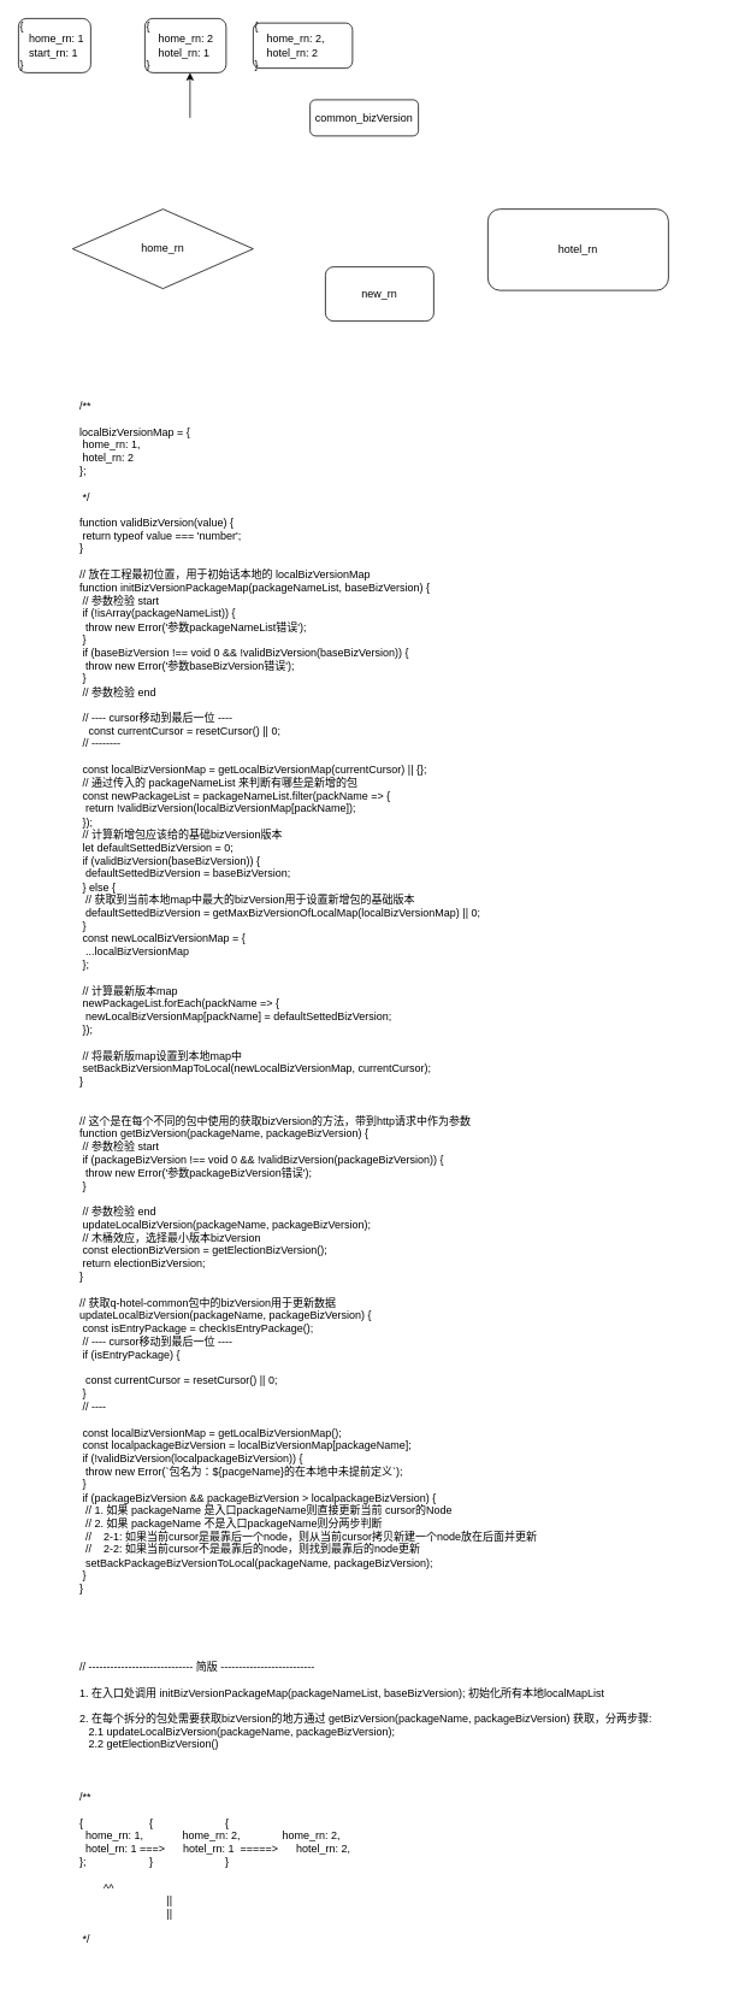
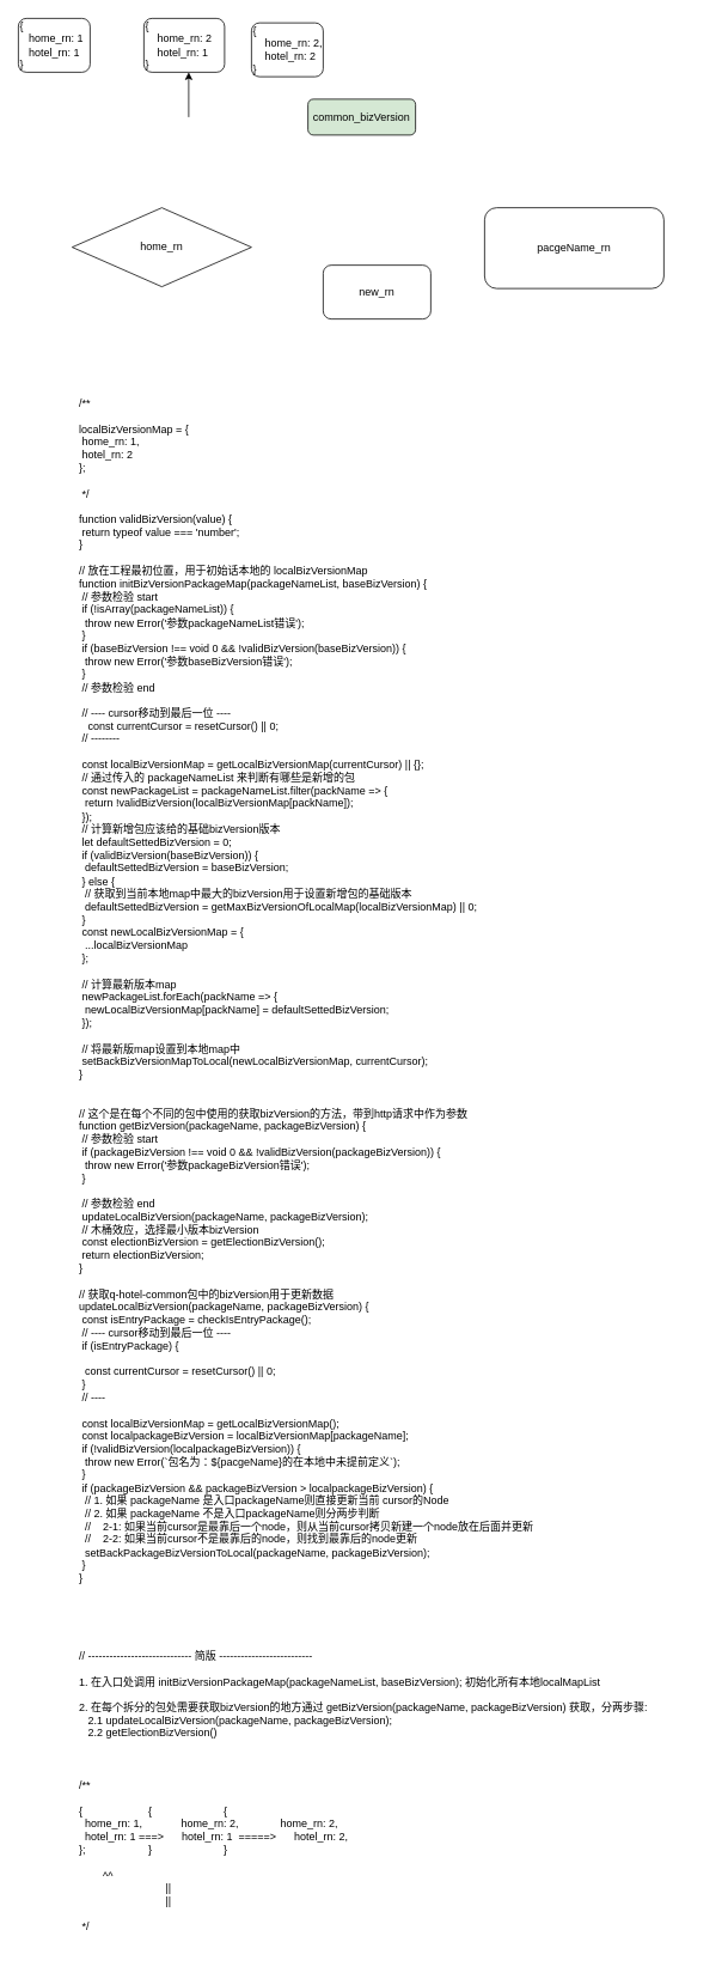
  <mxCell id="0" />
  <mxCell id="1" parent="0" />
- <mxCell id="2" value="hotel_rn" style="rounded=1;whiteSpace=wrap;html=1;" vertex="1" parent="1"><mxGeometry x="540" y="231" width="200" height="90" as="geometry" /></mxCell>
+ <mxCell id="2" value="pacgeName_rn" style="rounded=1;whiteSpace=wrap;html=1;" vertex="1" parent="1"><mxGeometry x="540" y="231" width="200" height="90" as="geometry" /></mxCell>
  <mxCell id="3" value="home_rn" style="rhombus;whiteSpace=wrap;html=1;" vertex="1" parent="1"><mxGeometry x="80" y="231" width="200" height="88" as="geometry" /></mxCell>
  <mxCell id="4" value="new_rn" style="rounded=1;whiteSpace=wrap;html=1;" vertex="1" parent="1"><mxGeometry x="360" y="295" width="120" height="60" as="geometry" /></mxCell>
- <mxCell id="5" value="common_bizVersion" style="rounded=1;whiteSpace=wrap;html=1;" vertex="1" parent="1"><mxGeometry x="343" y="110" width="120" height="40" as="geometry" /></mxCell>
- <mxCell id="6" value="{&lt;br&gt;&amp;nbsp; &amp;nbsp;home_rn: 1&lt;br&gt;&amp;nbsp; &amp;nbsp;start_rn: 1&lt;br&gt;}" style="rounded=1;whiteSpace=wrap;html=1;align=left;" vertex="1" parent="1"><mxGeometry x="20" y="20" width="80" height="60" as="geometry" /></mxCell>
+ <mxCell id="5" value="common_bizVersion" style="rounded=1;whiteSpace=wrap;html=1;fillColor=#d5e8d4;" vertex="1" parent="1"><mxGeometry x="343" y="110" width="120" height="40" as="geometry" /></mxCell>
+ <mxCell id="6" value="{&lt;br&gt;&amp;nbsp; &amp;nbsp;home_rn: 1&lt;br&gt;&amp;nbsp; &amp;nbsp;hotel_rn: 1&lt;br&gt;}" style="rounded=1;whiteSpace=wrap;html=1;align=left;" vertex="1" parent="1"><mxGeometry x="20" y="20" width="80" height="60" as="geometry" /></mxCell>
  <mxCell id="7" value="{&lt;br&gt;&amp;nbsp; &amp;nbsp; home_rn: 2&lt;br&gt;&amp;nbsp; &amp;nbsp; hotel_rn: 1&lt;br&gt;}" style="rounded=1;whiteSpace=wrap;html=1;align=left;" vertex="1" parent="1"><mxGeometry x="160" y="20" width="90" height="60" as="geometry" /></mxCell>
  <mxCell id="8" value="" style="endArrow=classic;html=1;" edge="1" parent="1"><mxGeometry width="50" height="50" relative="1" as="geometry"><mxPoint x="210" y="130" as="sourcePoint" /><mxPoint x="210" y="80" as="targetPoint" /></mxGeometry></mxCell>
- <mxCell id="9" value="{&lt;br&gt;&amp;nbsp; &amp;nbsp; home_rn: 2,&lt;br&gt;&amp;nbsp; &amp;nbsp; hotel_rn: 2&lt;br&gt;}" style="rounded=1;whiteSpace=wrap;html=1;align=left;" vertex="1" parent="1"><mxGeometry x="280" y="25" width="110" height="50" as="geometry" /></mxCell>
+ <mxCell id="9" value="{&lt;br&gt;&amp;nbsp; &amp;nbsp; home_rn: 2,&lt;br&gt;&amp;nbsp; &amp;nbsp; hotel_rn: 2&lt;br&gt;}" style="rounded=1;whiteSpace=wrap;html=1;align=left;" vertex="1" parent="1"><mxGeometry x="280" y="25" width="80" height="60" as="geometry" /></mxCell>
  <mxCell id="10" value="&lt;div&gt;&lt;br&gt;&lt;/div&gt;&lt;div style=&quot;text-align: left&quot;&gt;/**&lt;/div&gt;&lt;div style=&quot;text-align: left&quot;&gt;&lt;br&gt;&lt;/div&gt;&lt;div style=&quot;text-align: left&quot;&gt;localBizVersionMap = {&lt;/div&gt;&lt;div style=&quot;text-align: left&quot;&gt;&lt;span style=&quot;white-space: pre&quot;&gt; &lt;/span&gt;home_rn: 1,&lt;/div&gt;&lt;div style=&quot;text-align: left&quot;&gt;&lt;span style=&quot;white-space: pre&quot;&gt; &lt;/span&gt;hotel_rn: 2&lt;span style=&quot;white-space: pre&quot;&gt; &lt;/span&gt;&lt;/div&gt;&lt;div style=&quot;text-align: left&quot;&gt;};&lt;/div&gt;&lt;div style=&quot;text-align: left&quot;&gt;&lt;br&gt;&lt;/div&gt;&lt;div style=&quot;text-align: left&quot;&gt;&amp;nbsp;*/&lt;/div&gt;&lt;div style=&quot;text-align: left&quot;&gt;&lt;br&gt;&lt;/div&gt;&lt;div style=&quot;text-align: left&quot;&gt;function validBizVersion(value) {&lt;/div&gt;&lt;div style=&quot;text-align: left&quot;&gt;&lt;span style=&quot;white-space: pre&quot;&gt; &lt;/span&gt;return typeof value === 'number';&lt;/div&gt;&lt;div style=&quot;text-align: left&quot;&gt;}&lt;/div&gt;&lt;div style=&quot;text-align: left&quot;&gt;&lt;br&gt;&lt;/div&gt;&lt;div style=&quot;text-align: left&quot;&gt;// 放在工程最初位置，用于初始话本地的 localBizVersionMap&lt;/div&gt;&lt;div style=&quot;text-align: left&quot;&gt;function initBizVersionPackageMap(packageNameList, baseBizVersion) {&lt;/div&gt;&lt;div style=&quot;text-align: left&quot;&gt;&lt;span style=&quot;white-space: pre&quot;&gt; &lt;/span&gt;// 参数检验 start&lt;/div&gt;&lt;div style=&quot;text-align: left&quot;&gt;&lt;span style=&quot;white-space: pre&quot;&gt; &lt;/span&gt;if (!isArray(packageNameList)) {&lt;/div&gt;&lt;div style=&quot;text-align: left&quot;&gt;&lt;span style=&quot;white-space: pre&quot;&gt;  &lt;/span&gt;throw new Error('参数packageNameList错误');&lt;/div&gt;&lt;div style=&quot;text-align: left&quot;&gt;&lt;span style=&quot;white-space: pre&quot;&gt; &lt;/span&gt;}&lt;/div&gt;&lt;div style=&quot;text-align: left&quot;&gt;&lt;span style=&quot;white-space: pre&quot;&gt; &lt;/span&gt;if (baseBizVersion !== void 0 &amp;amp;&amp;amp; !validBizVersion(baseBizVersion)) {&lt;/div&gt;&lt;div style=&quot;text-align: left&quot;&gt;&lt;span style=&quot;white-space: pre&quot;&gt;  &lt;/span&gt;throw new Error('参数baseBizVersion错误');&lt;/div&gt;&lt;div style=&quot;text-align: left&quot;&gt;&lt;span style=&quot;white-space: pre&quot;&gt; &lt;/span&gt;}&lt;/div&gt;&lt;div style=&quot;text-align: left&quot;&gt;&lt;span style=&quot;white-space: pre&quot;&gt; &lt;/span&gt;// 参数检验 end&lt;/div&gt;&lt;div style=&quot;text-align: left&quot;&gt;&lt;br&gt;&lt;/div&gt;&lt;div style=&quot;text-align: left&quot;&gt;&lt;span style=&quot;white-space: pre&quot;&gt; &lt;/span&gt;// ---- cursor移动到最后一位 ----&lt;/div&gt;&lt;div style=&quot;text-align: left&quot;&gt;&lt;span style=&quot;white-space: pre&quot;&gt; &lt;/span&gt;&amp;nbsp; const currentCursor = resetCursor() || 0;&lt;/div&gt;&lt;div style=&quot;text-align: left&quot;&gt;&lt;span style=&quot;white-space: pre&quot;&gt; &lt;/span&gt;// --------&lt;/div&gt;&lt;div style=&quot;text-align: left&quot;&gt;&lt;br&gt;&lt;/div&gt;&lt;div style=&quot;text-align: left&quot;&gt;&lt;span style=&quot;white-space: pre&quot;&gt; &lt;/span&gt;const localBizVersionMap = getLocalBizVersionMap(currentCursor) || {};&lt;/div&gt;&lt;div style=&quot;text-align: left&quot;&gt;&lt;span style=&quot;white-space: pre&quot;&gt; &lt;/span&gt;// 通过传入的 packageNameList 来判断有哪些是新增的包&lt;/div&gt;&lt;div style=&quot;text-align: left&quot;&gt;&lt;span style=&quot;white-space: pre&quot;&gt; &lt;/span&gt;const newPackageList = packageNameList.filter(packName =&amp;gt; {&lt;/div&gt;&lt;div style=&quot;text-align: left&quot;&gt;&lt;span style=&quot;white-space: pre&quot;&gt;  &lt;/span&gt;return !validBizVersion(localBizVersionMap[packName]);&lt;/div&gt;&lt;div style=&quot;text-align: left&quot;&gt;&lt;span style=&quot;white-space: pre&quot;&gt; &lt;/span&gt;});&lt;/div&gt;&lt;div style=&quot;text-align: left&quot;&gt;&lt;span style=&quot;white-space: pre&quot;&gt; &lt;/span&gt;// 计算新增包应该给的基础bizVersion版本&lt;/div&gt;&lt;div style=&quot;text-align: left&quot;&gt;&lt;span style=&quot;white-space: pre&quot;&gt; &lt;/span&gt;let defaultSettedBizVersion = 0;&lt;/div&gt;&lt;div style=&quot;text-align: left&quot;&gt;&lt;span style=&quot;white-space: pre&quot;&gt; &lt;/span&gt;if (validBizVersion(baseBizVersion)) {&lt;/div&gt;&lt;div style=&quot;text-align: left&quot;&gt;&lt;span style=&quot;white-space: pre&quot;&gt;  &lt;/span&gt;defaultSettedBizVersion = baseBizVersion;&lt;/div&gt;&lt;div style=&quot;text-align: left&quot;&gt;&lt;span style=&quot;white-space: pre&quot;&gt; &lt;/span&gt;} else {&lt;/div&gt;&lt;div style=&quot;text-align: left&quot;&gt;&lt;span style=&quot;white-space: pre&quot;&gt;  &lt;/span&gt;// 获取到当前本地map中最大的bizVersion用于设置新增包的基础版本&lt;/div&gt;&lt;div style=&quot;text-align: left&quot;&gt;&lt;span style=&quot;white-space: pre&quot;&gt;  &lt;/span&gt;defaultSettedBizVersion = getMaxBizVersionOfLocalMap(localBizVersionMap) || 0;&lt;/div&gt;&lt;div style=&quot;text-align: left&quot;&gt;&lt;span style=&quot;white-space: pre&quot;&gt; &lt;/span&gt;}&lt;/div&gt;&lt;div style=&quot;text-align: left&quot;&gt;&lt;span style=&quot;white-space: pre&quot;&gt; &lt;/span&gt;const newLocalBizVersionMap = {&lt;/div&gt;&lt;div style=&quot;text-align: left&quot;&gt;&lt;span style=&quot;white-space: pre&quot;&gt;  &lt;/span&gt;...localBizVersionMap&lt;/div&gt;&lt;div style=&quot;text-align: left&quot;&gt;&lt;span style=&quot;white-space: pre&quot;&gt; &lt;/span&gt;};&lt;/div&gt;&lt;div style=&quot;text-align: left&quot;&gt;&lt;br&gt;&lt;/div&gt;&lt;div style=&quot;text-align: left&quot;&gt;&lt;span style=&quot;white-space: pre&quot;&gt; &lt;/span&gt;// 计算最新版本map&lt;/div&gt;&lt;div style=&quot;text-align: left&quot;&gt;&lt;span style=&quot;white-space: pre&quot;&gt; &lt;/span&gt;newPackageList.forEach(packName =&amp;gt; {&lt;/div&gt;&lt;div style=&quot;text-align: left&quot;&gt;&lt;span style=&quot;white-space: pre&quot;&gt;  &lt;/span&gt;newLocalBizVersionMap[packName] = defaultSettedBizVersion;&lt;/div&gt;&lt;div style=&quot;text-align: left&quot;&gt;&lt;span style=&quot;white-space: pre&quot;&gt; &lt;/span&gt;});&lt;/div&gt;&lt;div style=&quot;text-align: left&quot;&gt;&lt;br&gt;&lt;/div&gt;&lt;div style=&quot;text-align: left&quot;&gt;&lt;span style=&quot;white-space: pre&quot;&gt; &lt;/span&gt;// 将最新版map设置到本地map中&lt;/div&gt;&lt;div style=&quot;text-align: left&quot;&gt;&lt;span style=&quot;white-space: pre&quot;&gt; &lt;/span&gt;setBackBizVersionMapToLocal(newLocalBizVersionMap, currentCursor);&lt;/div&gt;&lt;div style=&quot;text-align: left&quot;&gt;}&lt;/div&gt;&lt;div style=&quot;text-align: left&quot;&gt;&lt;br&gt;&lt;/div&gt;&lt;div style=&quot;text-align: left&quot;&gt;&lt;br&gt;&lt;/div&gt;&lt;div style=&quot;text-align: left&quot;&gt;// 这个是在每个不同的包中使用的获取bizVersion的方法，带到http请求中作为参数&lt;/div&gt;&lt;div style=&quot;text-align: left&quot;&gt;function getBizVersion(packageName, packageBizVersion) {&lt;/div&gt;&lt;div style=&quot;text-align: left&quot;&gt;&lt;span style=&quot;white-space: pre&quot;&gt; &lt;/span&gt;// 参数检验 start&lt;/div&gt;&lt;div style=&quot;text-align: left&quot;&gt;&lt;span style=&quot;white-space: pre&quot;&gt; &lt;/span&gt;if (packageBizVersion !== void 0 &amp;amp;&amp;amp; !validBizVersion(packageBizVersion)) {&lt;/div&gt;&lt;div style=&quot;text-align: left&quot;&gt;&lt;span style=&quot;white-space: pre&quot;&gt;  &lt;/span&gt;throw new Error('参数packageBizVersion错误');&lt;/div&gt;&lt;div style=&quot;text-align: left&quot;&gt;&lt;span style=&quot;white-space: pre&quot;&gt; &lt;/span&gt;}&lt;/div&gt;&lt;div style=&quot;text-align: left&quot;&gt;&lt;br&gt;&lt;/div&gt;&lt;div style=&quot;text-align: left&quot;&gt;&lt;span style=&quot;white-space: pre&quot;&gt; &lt;/span&gt;// 参数检验 end&lt;/div&gt;&lt;div style=&quot;text-align: left&quot;&gt;&lt;span style=&quot;white-space: pre&quot;&gt; &lt;/span&gt;updateLocalBizVersion(packageName, packageBizVersion);&lt;/div&gt;&lt;div style=&quot;text-align: left&quot;&gt;&lt;span style=&quot;white-space: pre&quot;&gt; &lt;/span&gt;// 木桶效应，选择最小版本bizVersion&lt;/div&gt;&lt;div style=&quot;text-align: left&quot;&gt;&lt;span style=&quot;white-space: pre&quot;&gt; &lt;/span&gt;const electionBizVersion = getElectionBizVersion();&lt;/div&gt;&lt;div style=&quot;text-align: left&quot;&gt;&lt;span style=&quot;white-space: pre&quot;&gt; &lt;/span&gt;return electionBizVersion;&lt;/div&gt;&lt;div style=&quot;text-align: left&quot;&gt;}&lt;/div&gt;&lt;div style=&quot;text-align: left&quot;&gt;&lt;br&gt;&lt;/div&gt;&lt;div style=&quot;text-align: left&quot;&gt;// 获取q-hotel-common包中的bizVersion用于更新数据&lt;/div&gt;&lt;div style=&quot;text-align: left&quot;&gt;updateLocalBizVersion(packageName, packageBizVersion) {&lt;/div&gt;&lt;div style=&quot;text-align: left&quot;&gt;&lt;span style=&quot;white-space: pre&quot;&gt; &lt;/span&gt;const isEntryPackage = checkIsEntryPackage();&lt;/div&gt;&lt;div style=&quot;text-align: left&quot;&gt;&lt;span style=&quot;white-space: pre&quot;&gt; &lt;/span&gt;// ---- cursor移动到最后一位 ----&lt;/div&gt;&lt;div style=&quot;text-align: left&quot;&gt;&lt;span style=&quot;white-space: pre&quot;&gt; &lt;/span&gt;if (isEntryPackage) {&lt;/div&gt;&lt;div style=&quot;text-align: left&quot;&gt;&lt;br&gt;&lt;/div&gt;&lt;div style=&quot;text-align: left&quot;&gt;&lt;span style=&quot;white-space: pre&quot;&gt;  &lt;/span&gt;const currentCursor = resetCursor() || 0;&lt;/div&gt;&lt;div style=&quot;text-align: left&quot;&gt;&lt;span style=&quot;white-space: pre&quot;&gt; &lt;/span&gt;}&lt;/div&gt;&lt;div style=&quot;text-align: left&quot;&gt;&lt;span style=&quot;white-space: pre&quot;&gt; &lt;/span&gt;// ----&lt;/div&gt;&lt;div style=&quot;text-align: left&quot;&gt;&lt;br&gt;&lt;/div&gt;&lt;div style=&quot;text-align: left&quot;&gt;&lt;span style=&quot;white-space: pre&quot;&gt; &lt;/span&gt;const localBizVersionMap = getLocalBizVersionMap();&lt;/div&gt;&lt;div style=&quot;text-align: left&quot;&gt;&lt;span style=&quot;white-space: pre&quot;&gt; &lt;/span&gt;const localpackageBizVersion = localBizVersionMap[packageName];&lt;/div&gt;&lt;div style=&quot;text-align: left&quot;&gt;&lt;span style=&quot;white-space: pre&quot;&gt; &lt;/span&gt;if (!validBizVersion(localpackageBizVersion)) {&lt;/div&gt;&lt;div style=&quot;text-align: left&quot;&gt;&lt;span style=&quot;white-space: pre&quot;&gt;  &lt;/span&gt;throw new Error(`包名为：${pacgeName}的在本地中未提前定义`);&lt;/div&gt;&lt;div style=&quot;text-align: left&quot;&gt;&lt;span style=&quot;white-space: pre&quot;&gt; &lt;/span&gt;}&lt;/div&gt;&lt;div style=&quot;text-align: left&quot;&gt;&lt;span style=&quot;white-space: pre&quot;&gt; &lt;/span&gt;if (packageBizVersion &amp;amp;&amp;amp; packageBizVersion &amp;gt; localpackageBizVersion) {&lt;/div&gt;&lt;div style=&quot;text-align: left&quot;&gt;&lt;span style=&quot;white-space: pre&quot;&gt;  &lt;/span&gt;// 1. 如果 packageName 是入口packageName则直接更新当前 cursor的Node&lt;/div&gt;&lt;div style=&quot;text-align: left&quot;&gt;&lt;span style=&quot;white-space: pre&quot;&gt;  &lt;/span&gt;// 2. 如果 packageName 不是入口packageName则分两步判断&lt;/div&gt;&lt;div style=&quot;text-align: left&quot;&gt;&lt;span style=&quot;white-space: pre&quot;&gt;  &lt;/span&gt;//&amp;nbsp; &amp;nbsp; 2-1: 如果当前cursor是最靠后一个node，则从当前cursor拷贝新建一个node放在后面并更新&lt;/div&gt;&lt;div style=&quot;text-align: left&quot;&gt;&lt;span style=&quot;white-space: pre&quot;&gt;  &lt;/span&gt;//&amp;nbsp; &amp;nbsp; 2-2: 如果当前cursor不是最靠后的node，则找到最靠后的node更新&lt;/div&gt;&lt;div style=&quot;text-align: left&quot;&gt;&lt;span style=&quot;white-space: pre&quot;&gt;  &lt;/span&gt;setBackPackageBizVersionToLocal(packageName, packageBizVersion);&lt;/div&gt;&lt;div style=&quot;text-align: left&quot;&gt;&lt;span style=&quot;white-space: pre&quot;&gt; &lt;/span&gt;}&lt;/div&gt;&lt;div style=&quot;text-align: left&quot;&gt;}&lt;/div&gt;&lt;div style=&quot;text-align: left&quot;&gt;&lt;br&gt;&lt;/div&gt;&lt;div style=&quot;text-align: left&quot;&gt;&lt;br&gt;&lt;/div&gt;&lt;div style=&quot;text-align: left&quot;&gt;&lt;br&gt;&lt;/div&gt;&lt;div style=&quot;text-align: left&quot;&gt;&lt;br&gt;&lt;/div&gt;&lt;div style=&quot;text-align: left&quot;&gt;&lt;br&gt;&lt;/div&gt;&lt;div style=&quot;text-align: left&quot;&gt;// ----------------------------- 简版 --------------------------&lt;/div&gt;&lt;div style=&quot;text-align: left&quot;&gt;&lt;br&gt;&lt;/div&gt;&lt;div style=&quot;text-align: left&quot;&gt;1. 在入口处调用 initBizVersionPackageMap(packageNameList, baseBizVersion); 初始化所有本地localMapList&lt;/div&gt;&lt;div style=&quot;text-align: left&quot;&gt;&lt;br&gt;&lt;/div&gt;&lt;div style=&quot;text-align: left&quot;&gt;2. 在每个拆分的包处需要获取bizVersion的地方通过 getBizVersion(packageName, packageBizVersion) 获取，分两步骤:&lt;/div&gt;&lt;div style=&quot;text-align: left&quot;&gt;&amp;nbsp; &amp;nbsp;2.1 updateLocalBizVersion(packageName, packageBizVersion);&lt;/div&gt;&lt;div style=&quot;text-align: left&quot;&gt;&amp;nbsp; &amp;nbsp;2.2 getElectionBizVersion()&lt;/div&gt;&lt;div style=&quot;text-align: left&quot;&gt;&lt;br&gt;&lt;/div&gt;&lt;div style=&quot;text-align: left&quot;&gt;&lt;br&gt;&lt;/div&gt;&lt;div style=&quot;text-align: left&quot;&gt;&lt;br&gt;&lt;/div&gt;&lt;div style=&quot;text-align: left&quot;&gt;/**&lt;/div&gt;&lt;div style=&quot;text-align: left&quot;&gt;&lt;br&gt;&lt;/div&gt;&lt;div style=&quot;text-align: left&quot;&gt;{&amp;nbsp; &amp;nbsp; &amp;nbsp; &amp;nbsp; &amp;nbsp; &amp;nbsp; &amp;nbsp; &amp;nbsp; &amp;nbsp; &amp;nbsp; &amp;nbsp; {&amp;nbsp; &amp;nbsp; &amp;nbsp; &amp;nbsp; &amp;nbsp; &amp;nbsp; &amp;nbsp; &amp;nbsp; &amp;nbsp; &amp;nbsp; &amp;nbsp; &amp;nbsp; {&amp;nbsp; &amp;nbsp;&lt;/div&gt;&lt;div style=&quot;text-align: left&quot;&gt;&amp;nbsp; home_rn: 1,&amp;nbsp; &amp;nbsp; &amp;nbsp; &amp;nbsp; &amp;nbsp; &amp;nbsp; &amp;nbsp;home_rn: 2,&amp;nbsp; &amp;nbsp; &amp;nbsp; &amp;nbsp; &amp;nbsp; &amp;nbsp; &amp;nbsp; home_rn: 2,&lt;/div&gt;&lt;div style=&quot;text-align: left&quot;&gt;&amp;nbsp; hotel_rn: 1&lt;span style=&quot;white-space: pre&quot;&gt; &lt;/span&gt;===&amp;gt;&amp;nbsp; &amp;nbsp; &amp;nbsp; hotel_rn: 1&amp;nbsp; =====&amp;gt;&amp;nbsp; &amp;nbsp; &amp;nbsp; hotel_rn: 2,&lt;/div&gt;&lt;div style=&quot;text-align: left&quot;&gt;};&amp;nbsp; &amp;nbsp; &amp;nbsp; &amp;nbsp; &amp;nbsp; &amp;nbsp; &amp;nbsp; &amp;nbsp; &amp;nbsp; &amp;nbsp; &amp;nbsp;}&amp;nbsp; &amp;nbsp; &amp;nbsp; &amp;nbsp; &amp;nbsp; &amp;nbsp; &amp;nbsp; &amp;nbsp; &amp;nbsp; &amp;nbsp; &amp;nbsp; &amp;nbsp; }&lt;/div&gt;&lt;div style=&quot;text-align: left&quot;&gt;&lt;br&gt;&lt;/div&gt;&lt;div style=&quot;text-align: left&quot;&gt;&lt;span style=&quot;white-space: pre&quot;&gt;       &lt;/span&gt; ^^&lt;/div&gt;&lt;div style=&quot;text-align: left&quot;&gt;&amp;nbsp; &amp;nbsp; &amp;nbsp; &amp;nbsp; &amp;nbsp; &amp;nbsp; &amp;nbsp; &amp;nbsp; &amp;nbsp; &amp;nbsp; &amp;nbsp; &amp;nbsp; &amp;nbsp; &amp;nbsp; &amp;nbsp;||&lt;/div&gt;&lt;div style=&quot;text-align: left&quot;&gt;&amp;nbsp; &amp;nbsp; &amp;nbsp; &amp;nbsp; &amp;nbsp; &amp;nbsp; &amp;nbsp; &amp;nbsp; &amp;nbsp; &amp;nbsp; &amp;nbsp; &amp;nbsp; &amp;nbsp; &amp;nbsp; &amp;nbsp;||&lt;/div&gt;&lt;div style=&quot;text-align: left&quot;&gt;&lt;br&gt;&lt;/div&gt;&lt;div style=&quot;text-align: left&quot;&gt;&amp;nbsp;*/&lt;/div&gt;&lt;div style=&quot;text-align: left&quot;&gt;&lt;br&gt;&lt;/div&gt;&lt;div style=&quot;text-align: left&quot;&gt;&lt;br&gt;&lt;/div&gt;" style="text;html=1;strokeColor=none;fillColor=none;align=center;verticalAlign=middle;whiteSpace=wrap;rounded=0;" vertex="1" parent="1"><mxGeometry x="20" y="420" width="770" height="1770" as="geometry" /></mxCell>
